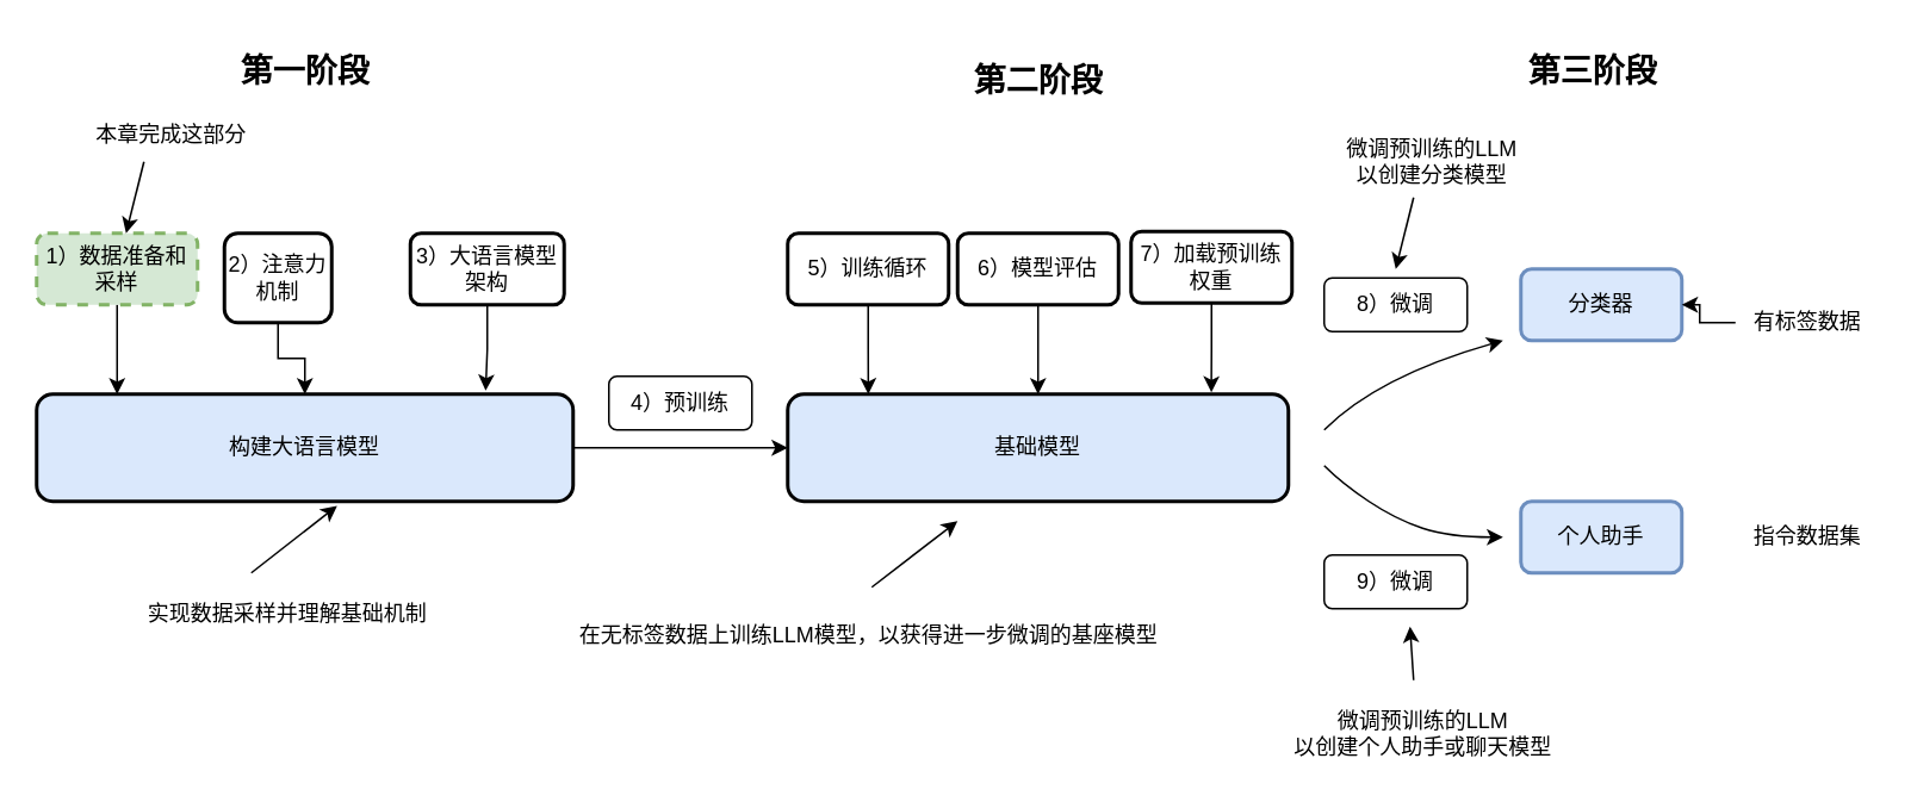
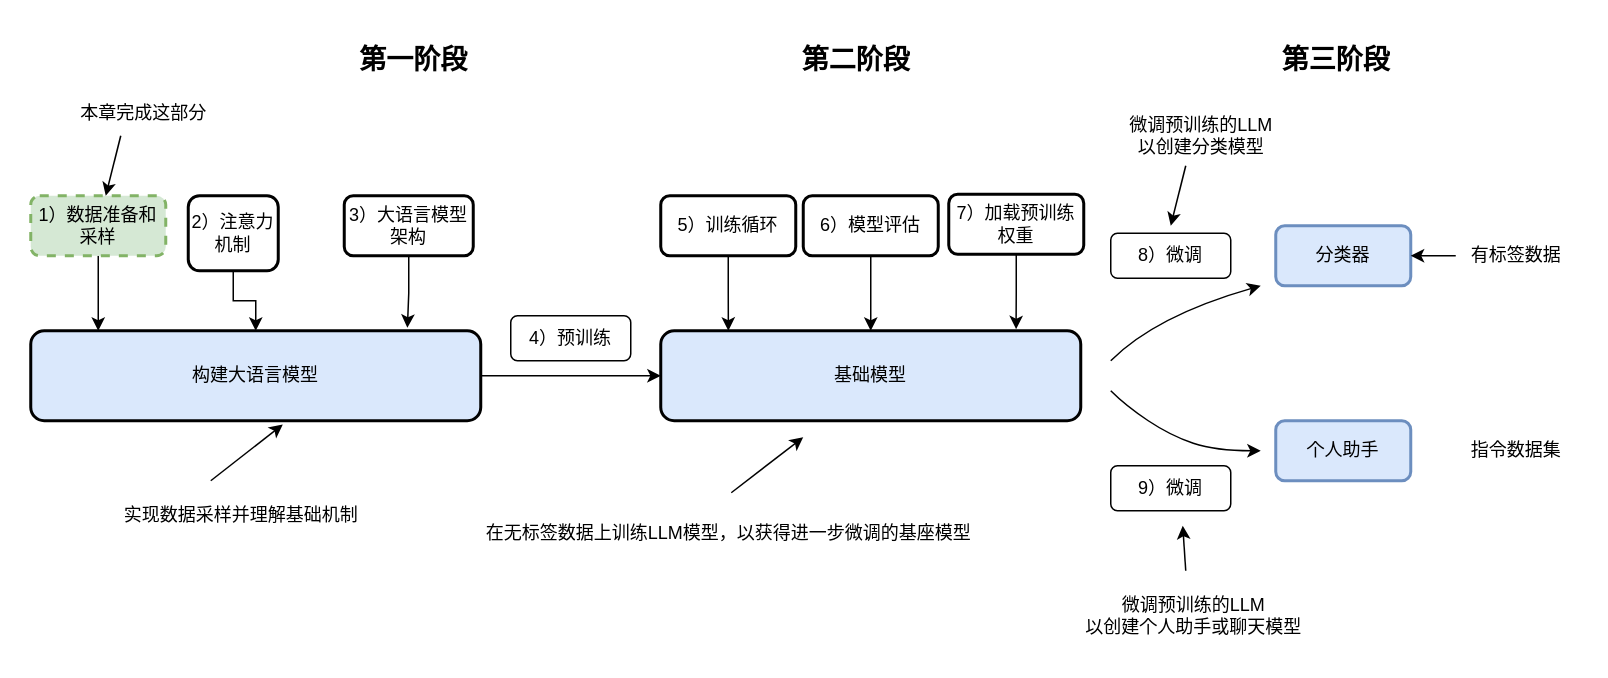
  <mxCell id="0" />
  <mxCell id="1" parent="0" />
  <mxCell id="2" style="edgeStyle=orthogonalEdgeStyle;rounded=0;orthogonalLoop=1;jettySize=auto;html=1;" parent="1" source="3" edge="1"><mxGeometry relative="1" as="geometry"><mxPoint x="440" y="250" as="targetPoint" /></mxGeometry></mxCell>
  <mxCell id="3" value="构建大语言模型" style="rounded=1;whiteSpace=wrap;html=1;fillColor=#dae8fc;strokeColor=#000000;strokeWidth=2;" parent="1" vertex="1"><mxGeometry x="20" y="220" width="300" height="60" as="geometry" /></mxCell>
  <mxCell id="4" style="edgeStyle=orthogonalEdgeStyle;rounded=0;orthogonalLoop=1;jettySize=auto;html=1;" parent="1" source="5" edge="1"><mxGeometry relative="1" as="geometry"><mxPoint x="65" y="220" as="targetPoint" /></mxGeometry></mxCell>
  <mxCell id="5" value="1）数据准备和采样" style="rounded=1;whiteSpace=wrap;html=1;dashed=1;strokeWidth=2;fillColor=#d5e8d4;strokeColor=#82b366;" parent="1" vertex="1"><mxGeometry x="20" y="130" width="90" height="40" as="geometry" /></mxCell>
  <mxCell id="6" style="edgeStyle=orthogonalEdgeStyle;rounded=0;orthogonalLoop=1;jettySize=auto;html=1;entryX=0.5;entryY=0;entryDx=0;entryDy=0;" parent="1" source="7" target="3" edge="1"><mxGeometry relative="1" as="geometry" /></mxCell>
  <mxCell id="7" value="2）注意力机制" style="rounded=1;whiteSpace=wrap;html=1;strokeWidth=2;" parent="1" vertex="1"><mxGeometry x="125" y="130" width="60" height="50" as="geometry" /></mxCell>
  <mxCell id="8" value="3）大语言模型架构" style="rounded=1;whiteSpace=wrap;html=1;strokeWidth=2;" parent="1" vertex="1"><mxGeometry x="229" y="130" width="86" height="40" as="geometry" /></mxCell>
  <mxCell id="9" style="edgeStyle=orthogonalEdgeStyle;rounded=0;orthogonalLoop=1;jettySize=auto;html=1;entryX=0.837;entryY=-0.033;entryDx=0;entryDy=0;entryPerimeter=0;" parent="1" source="8" target="3" edge="1"><mxGeometry relative="1" as="geometry"><mxPoint x="274" y="210" as="targetPoint" /></mxGeometry></mxCell>
  <mxCell id="10" value="本章完成这部分" style="text;html=1;align=center;verticalAlign=middle;resizable=0;points=[];autosize=1;strokeColor=none;fillColor=none;" parent="1" vertex="1"><mxGeometry x="40" y="60" width="110" height="30" as="geometry" /></mxCell>
  <mxCell id="11" value="" style="endArrow=classic;html=1;rounded=0;" parent="1" edge="1"><mxGeometry width="50" height="50" relative="1" as="geometry"><mxPoint x="80" y="90" as="sourcePoint" /><mxPoint x="70" y="130" as="targetPoint" /></mxGeometry></mxCell>
- <mxCell id="12" value="&lt;b&gt;&lt;font style=&quot;font-size: 18px;&quot;&gt;第一阶段&lt;/font&gt;&lt;/b&gt;" style="text;html=1;align=center;verticalAlign=middle;resizable=0;points=[];autosize=1;strokeColor=none;fillColor=none;" parent="1" vertex="1"><mxGeometry x="120" y="20" width="100" height="40" as="geometry" /></mxCell>
+ <mxCell id="12" value="&lt;b&gt;&lt;font style=&quot;font-size: 18px;&quot;&gt;第一阶段&lt;/font&gt;&lt;/b&gt;" style="text;html=1;align=center;verticalAlign=middle;resizable=0;points=[];autosize=1;strokeColor=none;fillColor=none;" parent="1" vertex="1"><mxGeometry x="225" y="20" width="100" height="40" as="geometry" /></mxCell>
  <mxCell id="13" value="基础模型" style="rounded=1;whiteSpace=wrap;html=1;fillColor=#dae8fc;strokeColor=#000000;strokeWidth=2;" parent="1" vertex="1"><mxGeometry x="440" y="220" width="280" height="60" as="geometry" /></mxCell>
  <mxCell id="14" value="4）预训练" style="rounded=1;whiteSpace=wrap;html=1;" parent="1" vertex="1"><mxGeometry x="340" y="210" width="80" height="30" as="geometry" /></mxCell>
  <mxCell id="15" value="5）训练循环" style="rounded=1;whiteSpace=wrap;html=1;strokeWidth=2;" parent="1" vertex="1"><mxGeometry x="440" y="130" width="90" height="40" as="geometry" /></mxCell>
  <mxCell id="16" style="edgeStyle=orthogonalEdgeStyle;rounded=0;orthogonalLoop=1;jettySize=auto;html=1;entryX=0.5;entryY=0;entryDx=0;entryDy=0;" parent="1" source="17" target="13" edge="1"><mxGeometry relative="1" as="geometry" /></mxCell>
  <mxCell id="17" value="6）模型评估" style="rounded=1;whiteSpace=wrap;html=1;strokeWidth=2;" parent="1" vertex="1"><mxGeometry x="535" y="130" width="90" height="40" as="geometry" /></mxCell>
  <mxCell id="18" value="7）加载预训练权重" style="rounded=1;whiteSpace=wrap;html=1;strokeWidth=2;" parent="1" vertex="1"><mxGeometry x="632" y="129" width="90" height="40" as="geometry" /></mxCell>
  <mxCell id="19" style="edgeStyle=orthogonalEdgeStyle;rounded=0;orthogonalLoop=1;jettySize=auto;html=1;entryX=0.161;entryY=0;entryDx=0;entryDy=0;entryPerimeter=0;" parent="1" source="15" target="13" edge="1"><mxGeometry relative="1" as="geometry" /></mxCell>
  <mxCell id="20" style="edgeStyle=orthogonalEdgeStyle;rounded=0;orthogonalLoop=1;jettySize=auto;html=1;entryX=0.846;entryY=-0.017;entryDx=0;entryDy=0;entryPerimeter=0;" parent="1" source="18" target="13" edge="1"><mxGeometry relative="1" as="geometry" /></mxCell>
  <mxCell id="21" value="实现数据采样并理解基础机制" style="text;html=1;align=center;verticalAlign=middle;resizable=0;points=[];autosize=1;strokeColor=none;fillColor=none;" parent="1" vertex="1"><mxGeometry x="70" y="328" width="180" height="30" as="geometry" /></mxCell>
  <mxCell id="22" value="在无标签数据上训练LLM模型，以获得进一步微调的基座模型" style="text;html=1;align=center;verticalAlign=middle;resizable=0;points=[];autosize=1;strokeColor=none;fillColor=none;" parent="1" vertex="1"><mxGeometry x="310" y="340" width="350" height="30" as="geometry" /></mxCell>
  <mxCell id="23" value="" style="endArrow=classic;html=1;rounded=0;entryX=0.56;entryY=1.042;entryDx=0;entryDy=0;entryPerimeter=0;" parent="1" target="3" edge="1"><mxGeometry width="50" height="50" relative="1" as="geometry"><mxPoint x="140" y="320" as="sourcePoint" /><mxPoint x="80" y="140" as="targetPoint" /></mxGeometry></mxCell>
  <mxCell id="24" value="" style="endArrow=classic;html=1;rounded=0;entryX=0.56;entryY=1.042;entryDx=0;entryDy=0;entryPerimeter=0;" parent="1" edge="1"><mxGeometry width="50" height="50" relative="1" as="geometry"><mxPoint x="487" y="328" as="sourcePoint" /><mxPoint x="535" y="291" as="targetPoint" /></mxGeometry></mxCell>
  <mxCell id="25" value="分类器" style="rounded=1;whiteSpace=wrap;html=1;strokeWidth=2;fillColor=#dae8fc;strokeColor=#6c8ebf;" parent="1" vertex="1"><mxGeometry x="850" y="150" width="90" height="40" as="geometry" /></mxCell>
  <mxCell id="26" value="个人助手" style="rounded=1;whiteSpace=wrap;html=1;strokeWidth=2;fillColor=#dae8fc;strokeColor=#6c8ebf;" parent="1" vertex="1"><mxGeometry x="850" y="280" width="90" height="40" as="geometry" /></mxCell>
  <mxCell id="27" style="edgeStyle=orthogonalEdgeStyle;rounded=0;orthogonalLoop=1;jettySize=auto;html=1;entryX=1;entryY=0.5;entryDx=0;entryDy=0;" parent="1" source="28" target="25" edge="1"><mxGeometry relative="1" as="geometry" /></mxCell>
- <mxCell id="28" value="有标签数据" style="text;html=1;align=center;verticalAlign=middle;resizable=0;points=[];autosize=1;strokeColor=none;fillColor=none;" parent="1" vertex="1"><mxGeometry x="970" y="165" width="80" height="30" as="geometry" /></mxCell>
+ <mxCell id="28" value="有标签数据" style="text;html=1;align=center;verticalAlign=middle;resizable=0;points=[];autosize=1;strokeColor=none;fillColor=none;" parent="1" vertex="1"><mxGeometry x="970" y="155" width="80" height="30" as="geometry" /></mxCell>
  <mxCell id="29" value="指令数据集" style="text;html=1;align=center;verticalAlign=middle;resizable=0;points=[];autosize=1;strokeColor=none;fillColor=none;" parent="1" vertex="1"><mxGeometry x="970" y="285" width="80" height="30" as="geometry" /></mxCell>
  <mxCell id="30" value="8）微调" style="rounded=1;whiteSpace=wrap;html=1;strokeWidth=1;" parent="1" vertex="1"><mxGeometry x="740" y="155" width="80" height="30" as="geometry" /></mxCell>
  <mxCell id="31" value="9）微调" style="rounded=1;whiteSpace=wrap;html=1;strokeWidth=1;" parent="1" vertex="1"><mxGeometry x="740" y="310" width="80" height="30" as="geometry" /></mxCell>
  <mxCell id="32" value="" style="curved=1;endArrow=classic;html=1;rounded=0;" parent="1" edge="1"><mxGeometry width="50" height="50" relative="1" as="geometry"><mxPoint x="740" y="240" as="sourcePoint" /><mxPoint x="840" y="190" as="targetPoint" /><Array as="points"><mxPoint x="770" y="210" /></Array></mxGeometry></mxCell>
  <mxCell id="33" value="" style="curved=1;endArrow=classic;html=1;rounded=0;" parent="1" edge="1"><mxGeometry width="50" height="50" relative="1" as="geometry"><mxPoint x="740" y="260" as="sourcePoint" /><mxPoint x="840" y="300" as="targetPoint" /><Array as="points"><mxPoint x="750" y="270" /><mxPoint x="780" y="290" /><mxPoint x="810" y="300" /></Array></mxGeometry></mxCell>
  <mxCell id="34" value="微调预训练的LLM&lt;div&gt;以创建个人助手或聊天模型&lt;/div&gt;" style="text;html=1;align=center;verticalAlign=middle;resizable=0;points=[];autosize=1;strokeColor=none;fillColor=none;" parent="1" vertex="1"><mxGeometry x="710" y="390" width="170" height="40" as="geometry" /></mxCell>
  <mxCell id="35" value="微调预训练的LLM&lt;div&gt;以创建分类模型&lt;/div&gt;" style="text;html=1;align=center;verticalAlign=middle;resizable=0;points=[];autosize=1;strokeColor=none;fillColor=none;" parent="1" vertex="1"><mxGeometry x="740" y="70" width="120" height="40" as="geometry" /></mxCell>
- <mxCell id="36" value="&lt;b&gt;&lt;font style=&quot;font-size: 18px;&quot;&gt;第二阶段&lt;/font&gt;&lt;/b&gt;" style="text;html=1;align=center;verticalAlign=middle;resizable=0;points=[];autosize=1;strokeColor=none;fillColor=none;" vertex="1" parent="1"><mxGeometry x="530" y="25" width="100" height="40" as="geometry" /></mxCell>
+ <mxCell id="36" value="&lt;b&gt;&lt;font style=&quot;font-size: 18px;&quot;&gt;第二阶段&lt;/font&gt;&lt;/b&gt;" style="text;html=1;align=center;verticalAlign=middle;resizable=0;points=[];autosize=1;strokeColor=none;fillColor=none;" vertex="1" parent="1"><mxGeometry x="520" y="20" width="100" height="40" as="geometry" /></mxCell>
  <mxCell id="37" value="&lt;b&gt;&lt;font style=&quot;font-size: 18px;&quot;&gt;第三阶段&lt;/font&gt;&lt;/b&gt;" style="text;html=1;align=center;verticalAlign=middle;resizable=0;points=[];autosize=1;strokeColor=none;fillColor=none;" vertex="1" parent="1"><mxGeometry x="840" y="20" width="100" height="40" as="geometry" /></mxCell>
  <mxCell id="38" value="" style="endArrow=classic;html=1;rounded=0;" edge="1" parent="1"><mxGeometry width="50" height="50" relative="1" as="geometry"><mxPoint x="790" y="110" as="sourcePoint" /><mxPoint x="780" y="150" as="targetPoint" /></mxGeometry></mxCell>
  <mxCell id="39" value="" style="endArrow=classic;html=1;rounded=0;entryX=0.56;entryY=1.042;entryDx=0;entryDy=0;entryPerimeter=0;" edge="1" parent="1"><mxGeometry width="50" height="50" relative="1" as="geometry"><mxPoint x="790" y="380" as="sourcePoint" /><mxPoint x="788" y="350" as="targetPoint" /></mxGeometry></mxCell>
